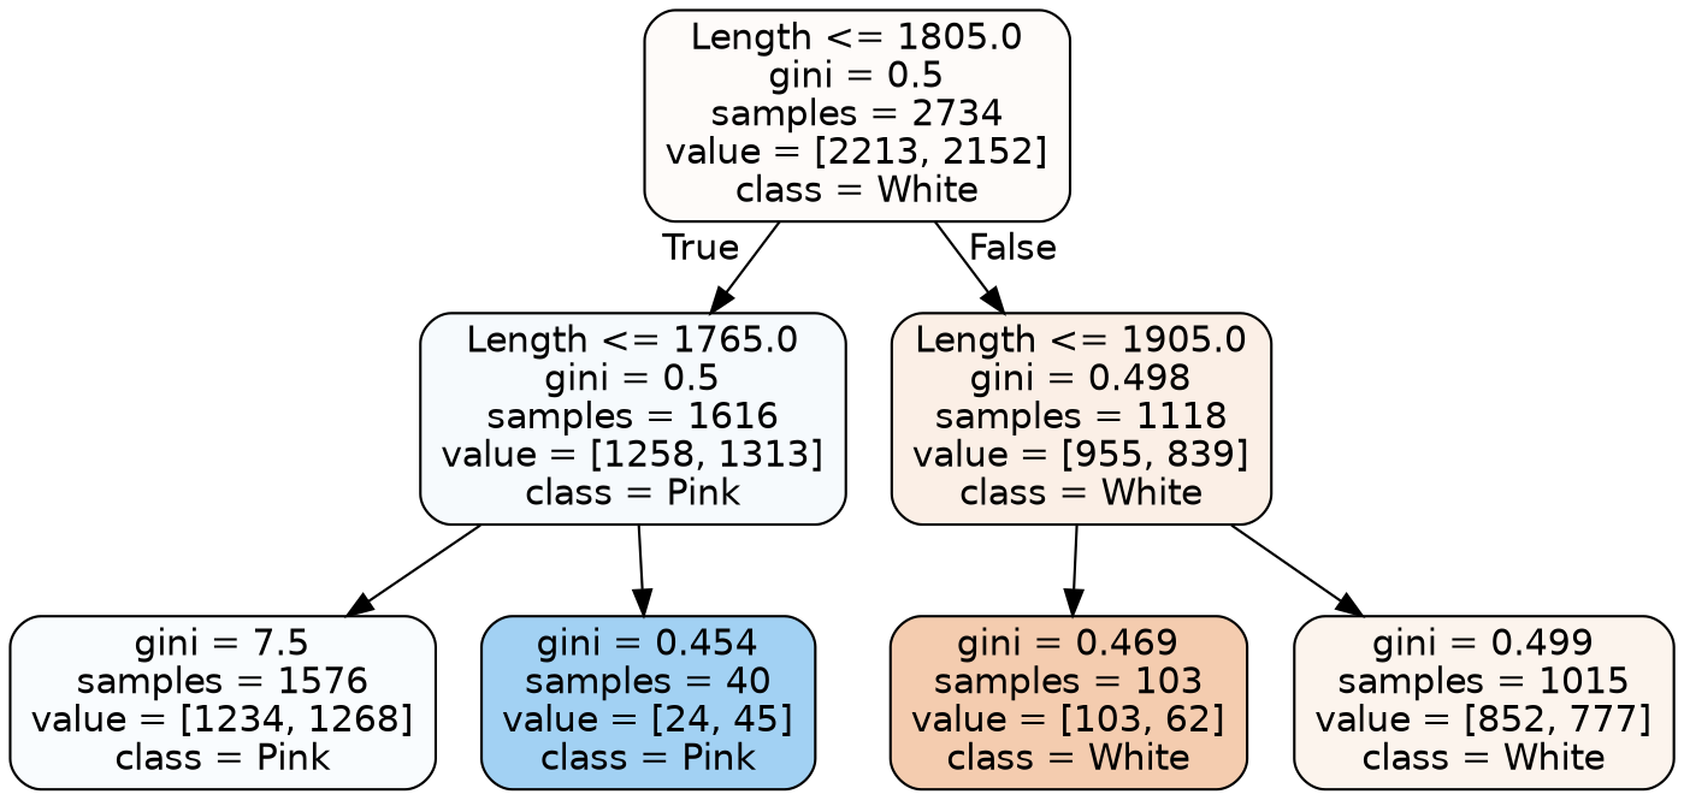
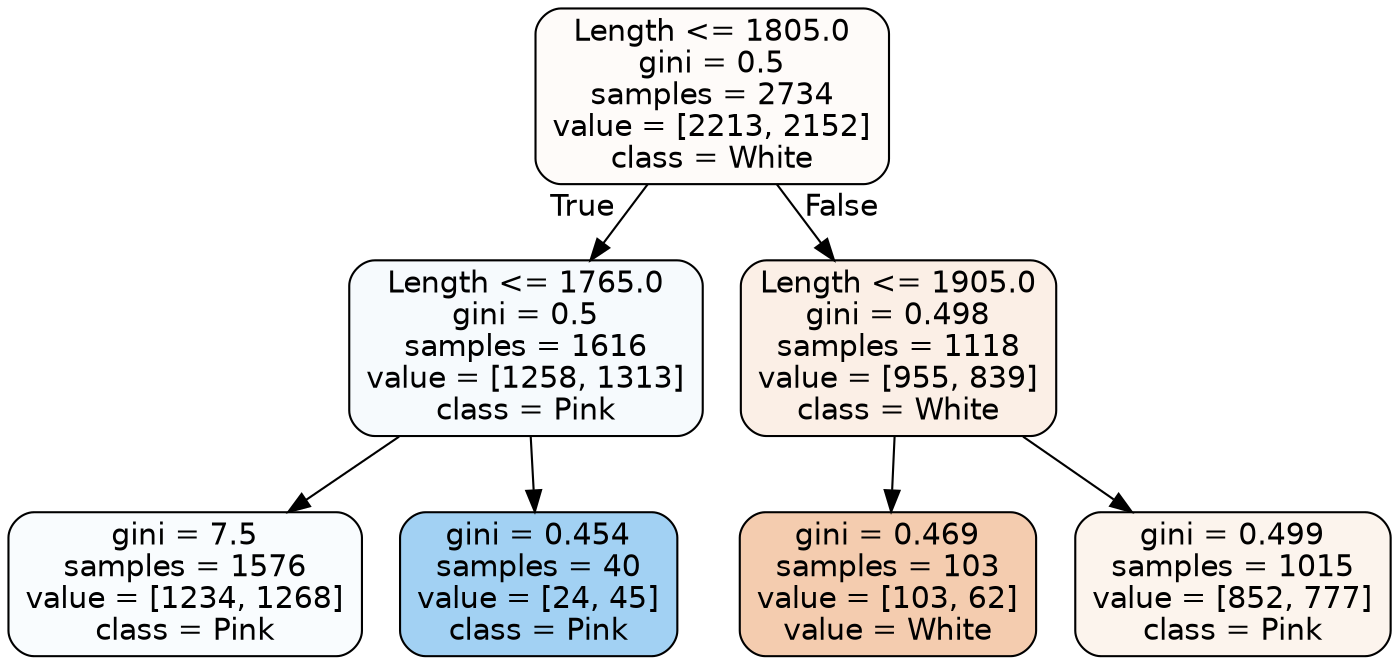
  digraph {
    node [color=black fontname=helvetica shape=box style="filled, rounded"]
    edge [fontname=helvetica]
    n1 [fillcolor="#e5813907" label="Length <= 1805.0\ngini = 0.5\nsamples = 2734\nvalue = [2213, 2152]\nclass = White"]
    n2 [fillcolor="#399de50b" label="Length <= 1765.0\ngini = 0.5\nsamples = 1616\nvalue = [1258, 1313]\nclass = Pink"]
    n3 [fillcolor="#e581391f" label="Length <= 1905.0\ngini = 0.498\nsamples = 1118\nvalue = [955, 839]\nclass = White"]
    n4 [fillcolor="#399de507" label="gini = 7.5\nsamples = 1576\nvalue = [1234, 1268]\nclass = Pink"]
    n5 [fillcolor="#399de577" label="gini = 0.454\nsamples = 40\nvalue = [24, 45]\nclass = Pink"]
-   n6 [fillcolor="#e5813966" label="gini = 0.469\nsamples = 103\nvalue = [103, 62]\nclass = White"]
-   n7 [fillcolor="#e5813916" label="gini = 0.499\nsamples = 1015\nvalue = [852, 777]\nclass = White"]
+   n6 [fillcolor="#e5813966" label="gini = 0.469\nsamples = 103\nvalue = [103, 62]\nvalue = White"]
+   n7 [fillcolor="#e5813916" label="gini = 0.499\nsamples = 1015\nvalue = [852, 777]\nclass = Pink"]
    n1 -> n2 [headlabel=True labelangle=45 labeldistance=2.5]
    n1 -> n3 [headlabel=False labelangle=-45 labeldistance=2.5]
    n2 -> n4
    n2 -> n5
    n3 -> n6
    n3 -> n7
  }
